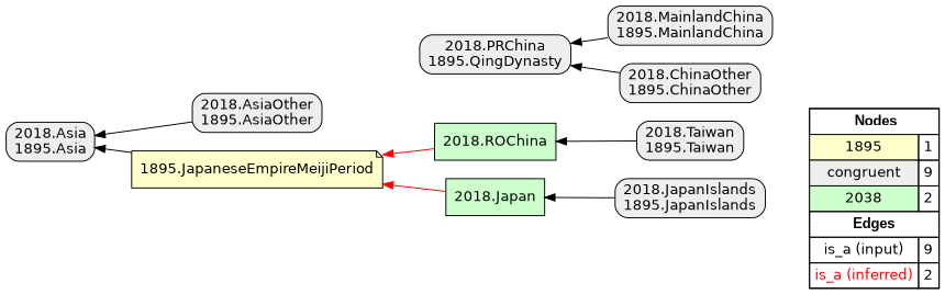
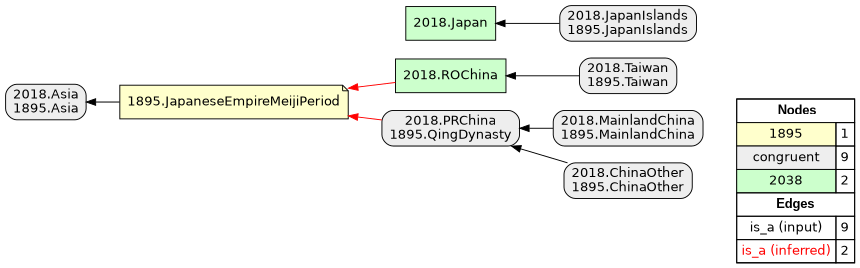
  digraph {
    rankdir=RL
    node [fillcolor="#EEEEEE" fontname=helvetica shape=box style="filled,rounded"]
    edge [arrowhead=normal color="#000000" constraint=true penwidth=1 style=solid]
    n1 [fillcolor=white label=<   <TABLE BORDER="0" CELLBORDER="1" CELLSPACING="0" CELLPADDING="4">  <TR> <TD COLSPAN="2"><font face="Arial Black"> Nodes</font></TD> </TR>  <TR>   <TD bgcolor="#FFFFCC" fontname="helvetica">1895</TD>   <TD>1</TD>   </TR>  <TR>   <TD bgcolor="#EEEEEE" fontname="helvetica">congruent</TD>   <TD>9</TD>   </TR>  <TR>   <TD bgcolor="#CCFFCC" fontname="helvetica">2038</TD>   <TD>2</TD>   </TR>  <TR> <TD COLSPAN="2"><font face = "Arial Black"> Edges </font></TD> </TR>  <TR>   <TD><font color ="#000000">is_a (input)</font></TD><TD>9</TD> </TR> <TR>   <TD><font color ="#FF0000">is_a (inferred)</font></TD><TD>2</TD> </TR> </TABLE>   > margin=0 style=filled]
    "1895.JapaneseEmpireMeijiPeriod" [fillcolor="#FFFFCC" shape=note style=filled]
    "2018.Asia\n1895.Asia"
    "2018.ROChina" [fillcolor="#CCFFCC" style=filled]
    "2018.Taiwan\n1895.Taiwan"
    "2018.MainlandChina\n1895.MainlandChina"
    "2018.PRChina\n1895.QingDynasty"
    "2018.ChinaOther\n1895.ChinaOther"
    "2018.Japan" [fillcolor="#CCFFCC" style=filled]
    "2018.JapanIslands\n1895.JapanIslands"
-   "2018.AsiaOther\n1895.AsiaOther"
    subgraph sub_1 {
      rank=source
      n1
    }
    "1895.JapaneseEmpireMeijiPeriod" -> "2018.Asia\n1895.Asia"
    "2018.ROChina" -> "1895.JapaneseEmpireMeijiPeriod" [color="#FF0000"]
    "2018.Taiwan\n1895.Taiwan" -> "2018.ROChina"
    "2018.MainlandChina\n1895.MainlandChina" -> "2018.PRChina\n1895.QingDynasty"
    "2018.ChinaOther\n1895.ChinaOther" -> "2018.PRChina\n1895.QingDynasty"
-   "2018.Japan" -> "1895.JapaneseEmpireMeijiPeriod" [color="#FF0000"]
+   "2018.PRChina\n1895.QingDynasty" -> "1895.JapaneseEmpireMeijiPeriod" [color="#FF0000"]
    "2018.JapanIslands\n1895.JapanIslands" -> "2018.Japan"
-   "2018.AsiaOther\n1895.AsiaOther" -> "2018.Asia\n1895.Asia"
  }
